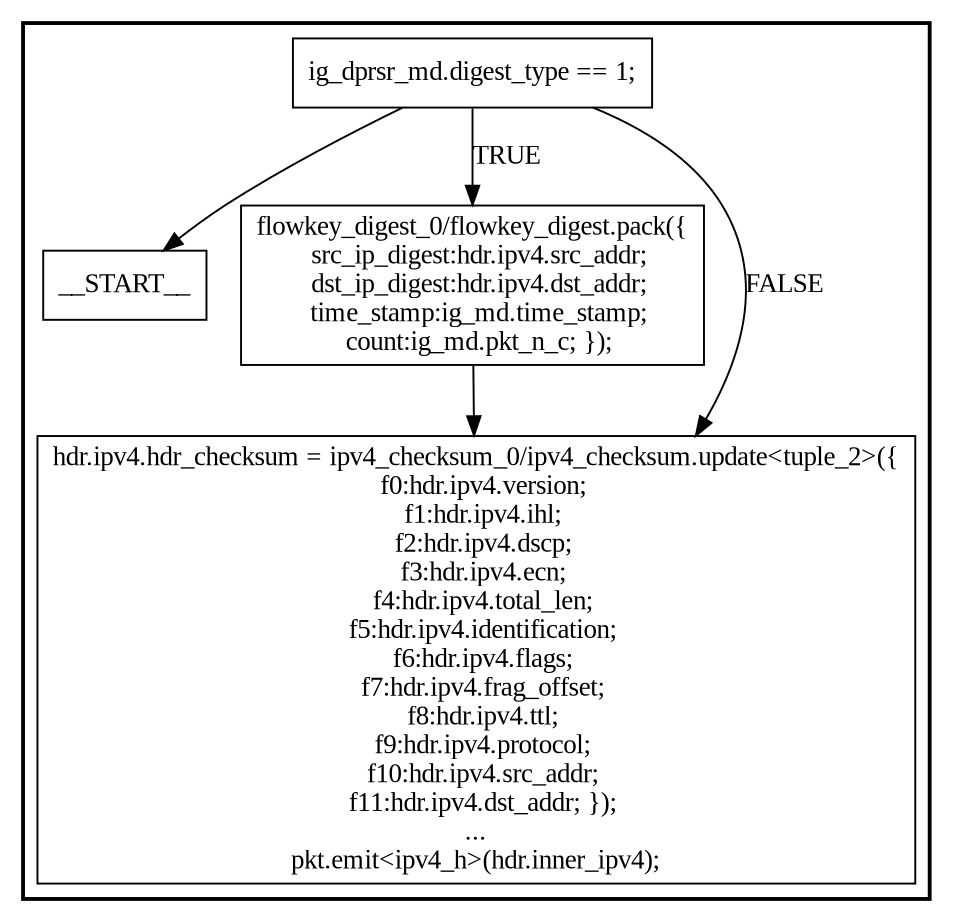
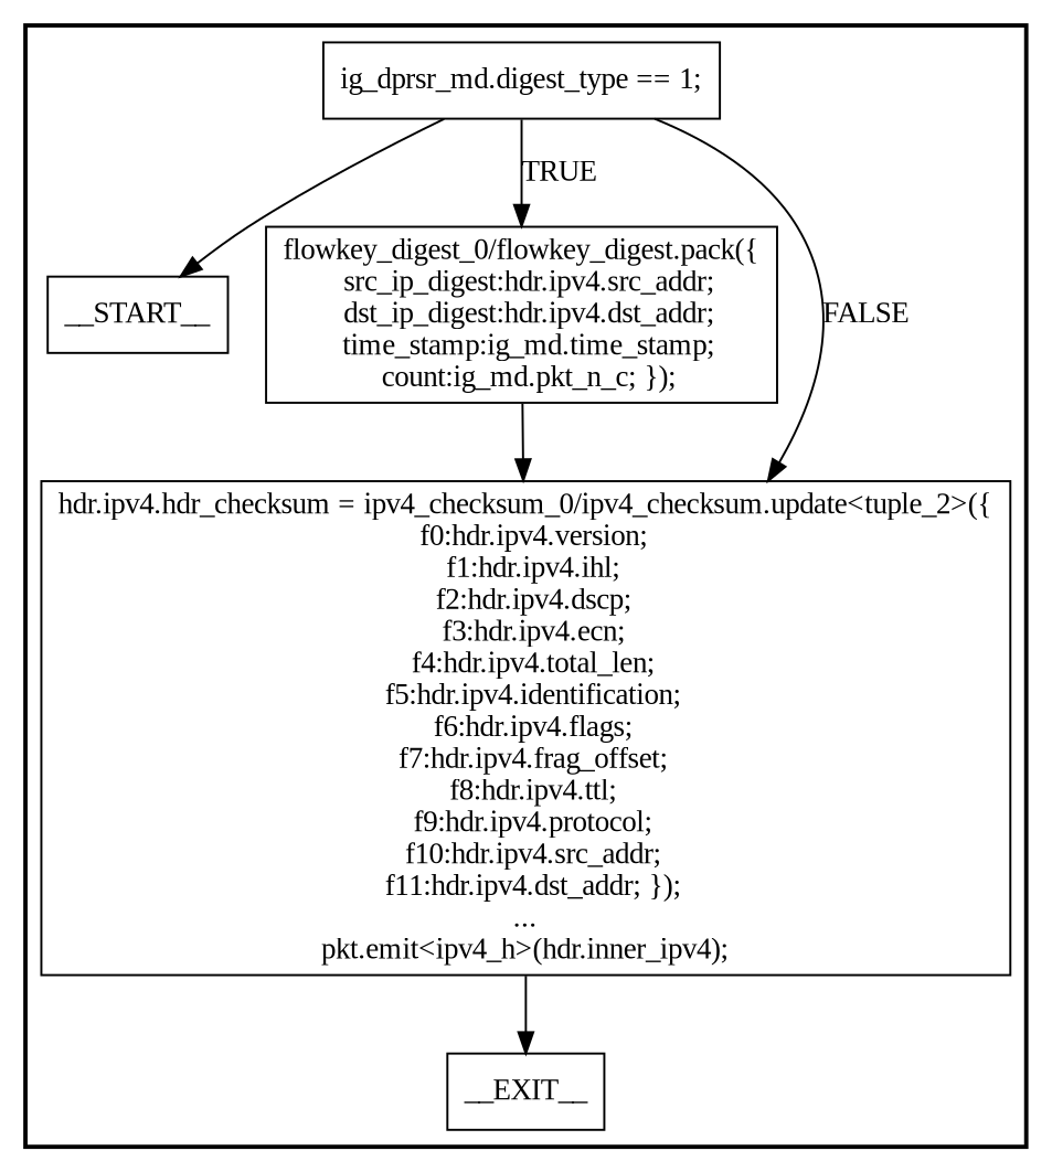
  digraph {
    fontname="Liberation Serif"
    node [fontname="Liberation Serif" shape=rectangle style=solid]
    edge [fontname="Liberation Serif"]
    n1 [label=__START__]
    n2 [label="ig_dprsr_md.digest_type == 1;"]
+   n3 [label=__EXIT__]
    n4 [label="flowkey_digest_0/flowkey_digest.pack({\n  src_ip_digest:hdr.ipv4.src_addr;\n  dst_ip_digest:hdr.ipv4.dst_addr;\n  time_stamp:ig_md.time_stamp;\n  count:ig_md.pkt_n_c; });"]
    n5 [label="hdr.ipv4.hdr_checksum = ipv4_checksum_0/ipv4_checksum.update<tuple_2>({\n  f0:hdr.ipv4.version;\n  f1:hdr.ipv4.ihl;\n  f2:hdr.ipv4.dscp;\n  f3:hdr.ipv4.ecn;\n  f4:hdr.ipv4.total_len;\n  f5:hdr.ipv4.identification;\n  f6:hdr.ipv4.flags;\n  f7:hdr.ipv4.frag_offset;\n  f8:hdr.ipv4.ttl;\n  f9:hdr.ipv4.protocol;\n  f10:hdr.ipv4.src_addr;\n  f11:hdr.ipv4.dst_addr; });\n...\npkt.emit<ipv4_h>(hdr.inner_ipv4);"]
    subgraph cluster_1 {
      labeljust=r
      style=bold
      n1
      n2
+     n3
      n4
      n5
    }
    n2 -> n1
    n2 -> n4 [label=TRUE]
    n2 -> n5 [label=FALSE]
    n4 -> n5
+   n5 -> n3
  }
